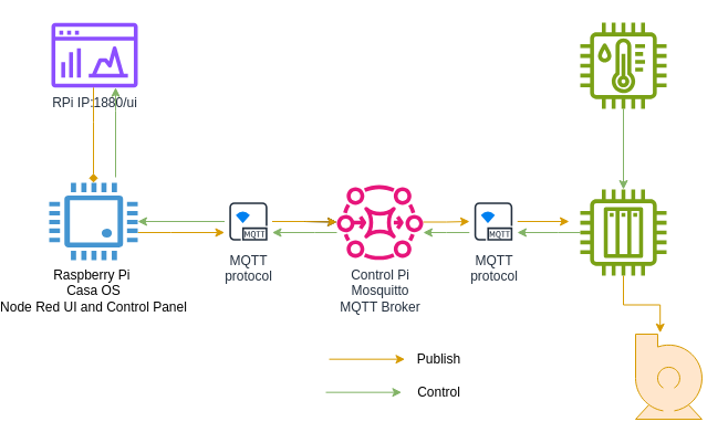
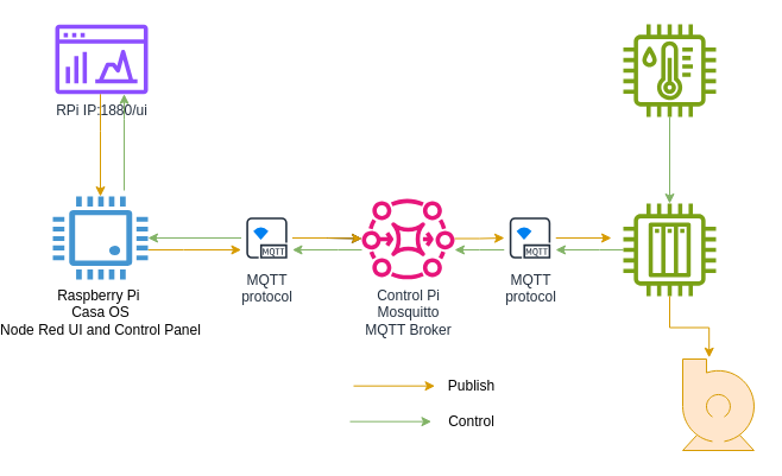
  <mxCell id="0" />
  <mxCell id="1" parent="0" />
  <mxCell id="2" style="edgeStyle=orthogonalEdgeStyle;rounded=0;orthogonalLoop=1;jettySize=auto;html=1;fillColor=#d5e8d4;strokeColor=#82b366;" edge="1" parent="1" source="5" target="12"><mxGeometry relative="1" as="geometry" /></mxCell>
  <mxCell id="3" style="edgeStyle=orthogonalEdgeStyle;rounded=0;orthogonalLoop=1;jettySize=auto;html=1;" edge="1" parent="1" source="5" target="16"><mxGeometry relative="1" as="geometry" /></mxCell>
  <mxCell id="4" value="" style="edgeStyle=orthogonalEdgeStyle;rounded=0;orthogonalLoop=1;jettySize=auto;html=1;fillColor=#ffe6cc;strokeColor=#d79b00;" edge="1" parent="1" source="5" target="16"><mxGeometry relative="1" as="geometry" /></mxCell>
  <mxCell id="5" value="MQTT&#10;protocol" style="sketch=0;outlineConnect=0;fontColor=#232F3E;gradientColor=none;strokeColor=#232F3E;fillColor=#ffffff;dashed=0;verticalLabelPosition=bottom;verticalAlign=top;align=center;html=1;fontSize=12;fontStyle=0;aspect=fixed;shape=mxgraph.aws4.resourceIcon;resIcon=mxgraph.aws4.mqtt_protocol;" vertex="1" parent="1"><mxGeometry x="178.5" y="178.5" width="43" height="43" as="geometry" /></mxCell>
  <mxCell id="6" value="" style="shape=mxgraph.pid.pumps.centrifugal_pump_2;html=1;pointerEvents=1;align=center;verticalLabelPosition=bottom;verticalAlign=top;dashed=0;fillColor=#ffe6cc;strokeColor=#d79b00;" vertex="1" parent="1"><mxGeometry x="550" y="302" width="62" height="77" as="geometry" /></mxCell>
  <mxCell id="7" style="edgeStyle=orthogonalEdgeStyle;rounded=0;orthogonalLoop=1;jettySize=auto;html=1;fillColor=#d5e8d4;strokeColor=#82b366;" edge="1" parent="1" source="8" target="10"><mxGeometry relative="1" as="geometry" /></mxCell>
  <mxCell id="8" value="" style="sketch=0;outlineConnect=0;fontColor=#232F3E;gradientColor=none;fillColor=#7AA116;strokeColor=none;dashed=0;verticalLabelPosition=bottom;verticalAlign=top;align=center;html=1;fontSize=12;fontStyle=0;aspect=fixed;pointerEvents=1;shape=mxgraph.aws4.iot_thing_temperature_humidity_sensor;" vertex="1" parent="1"><mxGeometry x="500" y="20" width="78" height="78" as="geometry" /></mxCell>
  <mxCell id="9" style="edgeStyle=orthogonalEdgeStyle;rounded=0;orthogonalLoop=1;jettySize=auto;html=1;fillColor=#d5e8d4;strokeColor=#82b366;" edge="1" parent="1" source="10" target="23"><mxGeometry relative="1" as="geometry"><Array as="points"><mxPoint x="480" y="210" /><mxPoint x="480" y="210" /></Array></mxGeometry></mxCell>
  <mxCell id="10" value="" style="sketch=0;outlineConnect=0;fontColor=#232F3E;gradientColor=none;fillColor=#7AA116;strokeColor=none;dashed=0;verticalLabelPosition=bottom;verticalAlign=top;align=center;html=1;fontSize=12;fontStyle=0;aspect=fixed;pointerEvents=1;shape=mxgraph.aws4.iot_thing_plc;" vertex="1" parent="1"><mxGeometry x="500" y="171" width="78" height="78" as="geometry" /></mxCell>
  <mxCell id="11" style="edgeStyle=orthogonalEdgeStyle;rounded=0;orthogonalLoop=1;jettySize=auto;html=1;fillColor=#ffe6cc;strokeColor=#d79b00;" edge="1" parent="1" source="12" target="5"><mxGeometry relative="1" as="geometry"><Array as="points"><mxPoint x="130" y="210" /><mxPoint x="130" y="210" /></Array></mxGeometry></mxCell>
  <mxCell id="12" value="Raspberry Pi&amp;nbsp;&lt;br&gt;Casa OS&lt;div&gt;Node Red UI and Control Panel&lt;/div&gt;" style="pointerEvents=1;shadow=0;dashed=0;html=1;strokeColor=none;fillColor=#4495D1;labelPosition=center;verticalLabelPosition=bottom;verticalAlign=top;align=center;outlineConnect=0;shape=mxgraph.veeam.cpu;" vertex="1" parent="1"><mxGeometry x="20" y="165" width="80" height="70" as="geometry" /></mxCell>
  <mxCell id="13" value="" style="html=1;verticalLabelPosition=bottom;align=center;labelBackgroundColor=#ffffff;verticalAlign=top;strokeWidth=2;strokeColor=#0080F0;shadow=0;dashed=0;shape=mxgraph.ios7.icons.wifi;pointerEvents=1" vertex="1" parent="1"><mxGeometry x="190" y="192" width="10" height="8" as="geometry" /></mxCell>
  <mxCell id="14" value="" style="edgeStyle=orthogonalEdgeStyle;rounded=0;orthogonalLoop=1;jettySize=auto;html=1;fillColor=#d5e8d4;strokeColor=#82b366;" edge="1" parent="1" source="16" target="5"><mxGeometry relative="1" as="geometry"><Array as="points"><mxPoint x="260" y="210" /><mxPoint x="260" y="210" /></Array></mxGeometry></mxCell>
  <mxCell id="15" style="edgeStyle=orthogonalEdgeStyle;rounded=0;orthogonalLoop=1;jettySize=auto;html=1;fillColor=#ffe6cc;strokeColor=#d79b00;" edge="1" parent="1" source="16" target="23"><mxGeometry relative="1" as="geometry" /></mxCell>
  <mxCell id="16" value="Control Pi&lt;br&gt;Mosquitto&lt;br&gt;MQTT Broker&lt;div&gt;&lt;br&gt;&lt;/div&gt;" style="sketch=0;outlineConnect=0;fontColor=#232F3E;gradientColor=none;fillColor=#E7157B;strokeColor=none;dashed=0;verticalLabelPosition=bottom;verticalAlign=top;align=center;html=1;fontSize=12;fontStyle=0;aspect=fixed;pointerEvents=1;shape=mxgraph.aws4.mq_broker;" vertex="1" parent="1"><mxGeometry x="280" y="166" width="78" height="69" as="geometry" /></mxCell>
  <mxCell id="17" style="edgeStyle=orthogonalEdgeStyle;rounded=0;orthogonalLoop=1;jettySize=auto;html=1;entryX=0.358;entryY=-0.016;entryDx=0;entryDy=0;entryPerimeter=0;fillColor=#ffe6cc;strokeColor=#d79b00;" edge="1" parent="1" source="10" target="6"><mxGeometry relative="1" as="geometry" /></mxCell>
- <mxCell id="18" style="edgeStyle=orthogonalEdgeStyle;rounded=0;orthogonalLoop=1;jettySize=auto;html=1;fillColor=#ffe6cc;strokeColor=#d79b00;endArrow=diamond;" edge="1" parent="1" source="20" target="12"><mxGeometry relative="1" as="geometry"><Array as="points"><mxPoint x="60" y="110" /><mxPoint x="60" y="110" /></Array></mxGeometry></mxCell>
+ <mxCell id="18" style="edgeStyle=orthogonalEdgeStyle;rounded=0;orthogonalLoop=1;jettySize=auto;html=1;fillColor=#ffe6cc;strokeColor=#d79b00;" edge="1" parent="1" source="20" target="12"><mxGeometry relative="1" as="geometry"><Array as="points"><mxPoint x="60" y="110" /><mxPoint x="60" y="110" /></Array></mxGeometry></mxCell>
  <mxCell id="19" style="edgeStyle=orthogonalEdgeStyle;rounded=0;orthogonalLoop=1;jettySize=auto;html=1;startArrow=classic;startFill=1;endArrow=none;endFill=0;fillColor=#d5e8d4;strokeColor=#82b366;" edge="1" parent="1" source="20"><mxGeometry relative="1" as="geometry"><mxPoint x="80" y="160" as="targetPoint" /><Array as="points"><mxPoint x="80" y="100" /><mxPoint x="80" y="100" /></Array></mxGeometry></mxCell>
  <mxCell id="20" value="RPi IP:1880/ui" style="sketch=0;outlineConnect=0;fontColor=#232F3E;gradientColor=none;fillColor=#8C4FFF;strokeColor=none;dashed=0;verticalLabelPosition=bottom;verticalAlign=top;align=center;html=1;fontSize=12;fontStyle=0;aspect=fixed;pointerEvents=1;shape=mxgraph.aws4.opensearch_dashboards;" vertex="1" parent="1"><mxGeometry x="22" y="20" width="78" height="59" as="geometry" /></mxCell>
  <mxCell id="21" style="edgeStyle=orthogonalEdgeStyle;rounded=0;orthogonalLoop=1;jettySize=auto;html=1;fillColor=#ffe6cc;strokeColor=#d79b00;" edge="1" parent="1" source="23"><mxGeometry relative="1" as="geometry"><mxPoint x="490" y="200" as="targetPoint" /></mxGeometry></mxCell>
  <mxCell id="22" style="edgeStyle=orthogonalEdgeStyle;rounded=0;orthogonalLoop=1;jettySize=auto;html=1;fillColor=#d5e8d4;strokeColor=#82b366;" edge="1" parent="1" source="23" target="16"><mxGeometry relative="1" as="geometry"><Array as="points"><mxPoint x="379" y="210" /><mxPoint x="379" y="210" /></Array></mxGeometry></mxCell>
  <mxCell id="23" value="MQTT&#10;protocol" style="sketch=0;outlineConnect=0;fontColor=#232F3E;gradientColor=none;strokeColor=#232F3E;fillColor=#ffffff;dashed=0;verticalLabelPosition=bottom;verticalAlign=top;align=center;html=1;fontSize=12;fontStyle=0;aspect=fixed;shape=mxgraph.aws4.resourceIcon;resIcon=mxgraph.aws4.mqtt_protocol;" vertex="1" parent="1"><mxGeometry x="400" y="178.5" width="43" height="43" as="geometry" /></mxCell>
  <mxCell id="24" value="" style="html=1;verticalLabelPosition=bottom;align=center;labelBackgroundColor=#ffffff;verticalAlign=top;strokeWidth=2;strokeColor=#0080F0;shadow=0;dashed=0;shape=mxgraph.ios7.icons.wifi;pointerEvents=1" vertex="1" parent="1"><mxGeometry x="411.5" y="192" width="10" height="8" as="geometry" /></mxCell>
  <mxCell id="25" value="" style="endArrow=classic;html=1;rounded=0;fillColor=#ffe6cc;strokeColor=#d79b00;" edge="1" parent="1"><mxGeometry width="50" height="50" relative="1" as="geometry"><mxPoint x="273" y="324.66" as="sourcePoint" /><mxPoint x="341.5" y="324.66" as="targetPoint" /></mxGeometry></mxCell>
  <mxCell id="26" value="" style="endArrow=classic;html=1;rounded=0;fillColor=#d5e8d4;strokeColor=#82b366;" edge="1" parent="1"><mxGeometry width="50" height="50" relative="1" as="geometry"><mxPoint x="270" y="354.66" as="sourcePoint" /><mxPoint x="338.5" y="354.66" as="targetPoint" /></mxGeometry></mxCell>
  <mxCell id="27" value="Publish" style="text;html=1;align=center;verticalAlign=middle;resizable=0;points=[];autosize=1;strokeColor=none;fillColor=none;" vertex="1" parent="1"><mxGeometry x="341.5" y="310" width="60" height="30" as="geometry" /></mxCell>
  <mxCell id="28" value="Control" style="text;html=1;align=center;verticalAlign=middle;resizable=0;points=[];autosize=1;strokeColor=none;fillColor=none;" vertex="1" parent="1"><mxGeometry x="331.5" y="340" width="80" height="30" as="geometry" /></mxCell>
